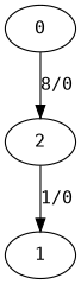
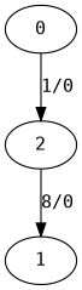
  digraph {
    fontname="DejaVu Sans Mono"
    node [fontname="DejaVu Sans Mono"]
    edge [fontname="DejaVu Sans Mono"]
    0
    2
    1
-   0 -> 2 [label="8/0"]
-   2 -> 1 [label="1/0"]
+   0 -> 2 [label="1/0"]
+   2 -> 1 [label="8/0"]
  }
